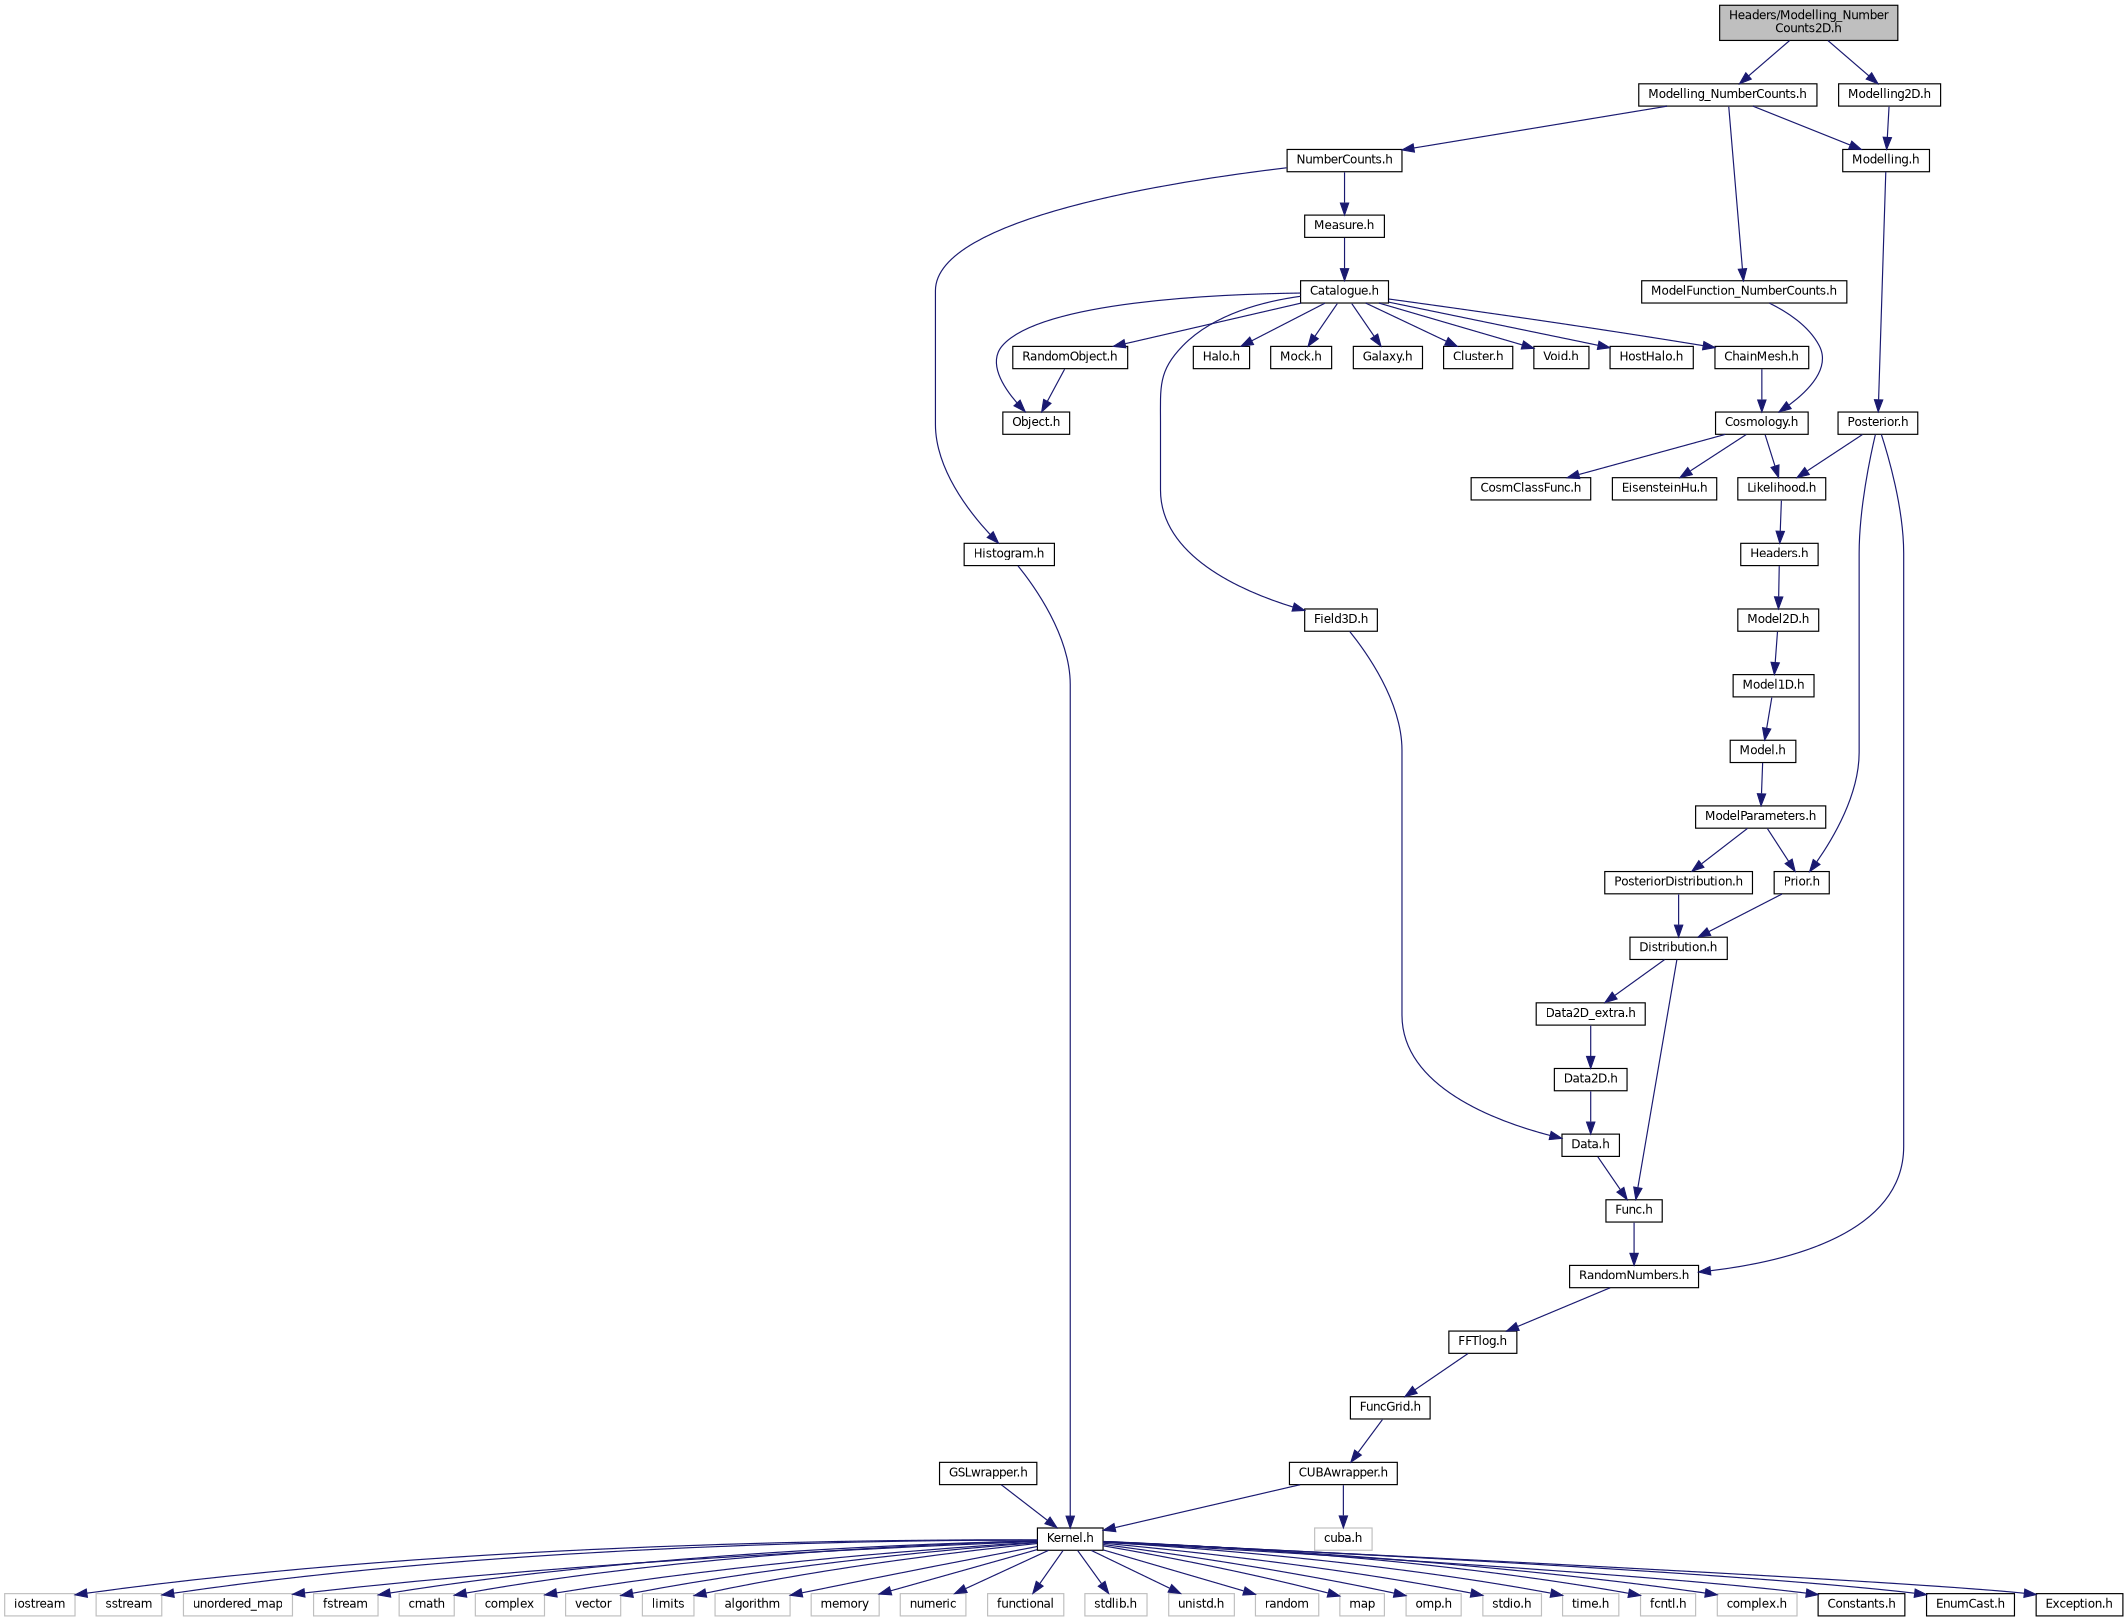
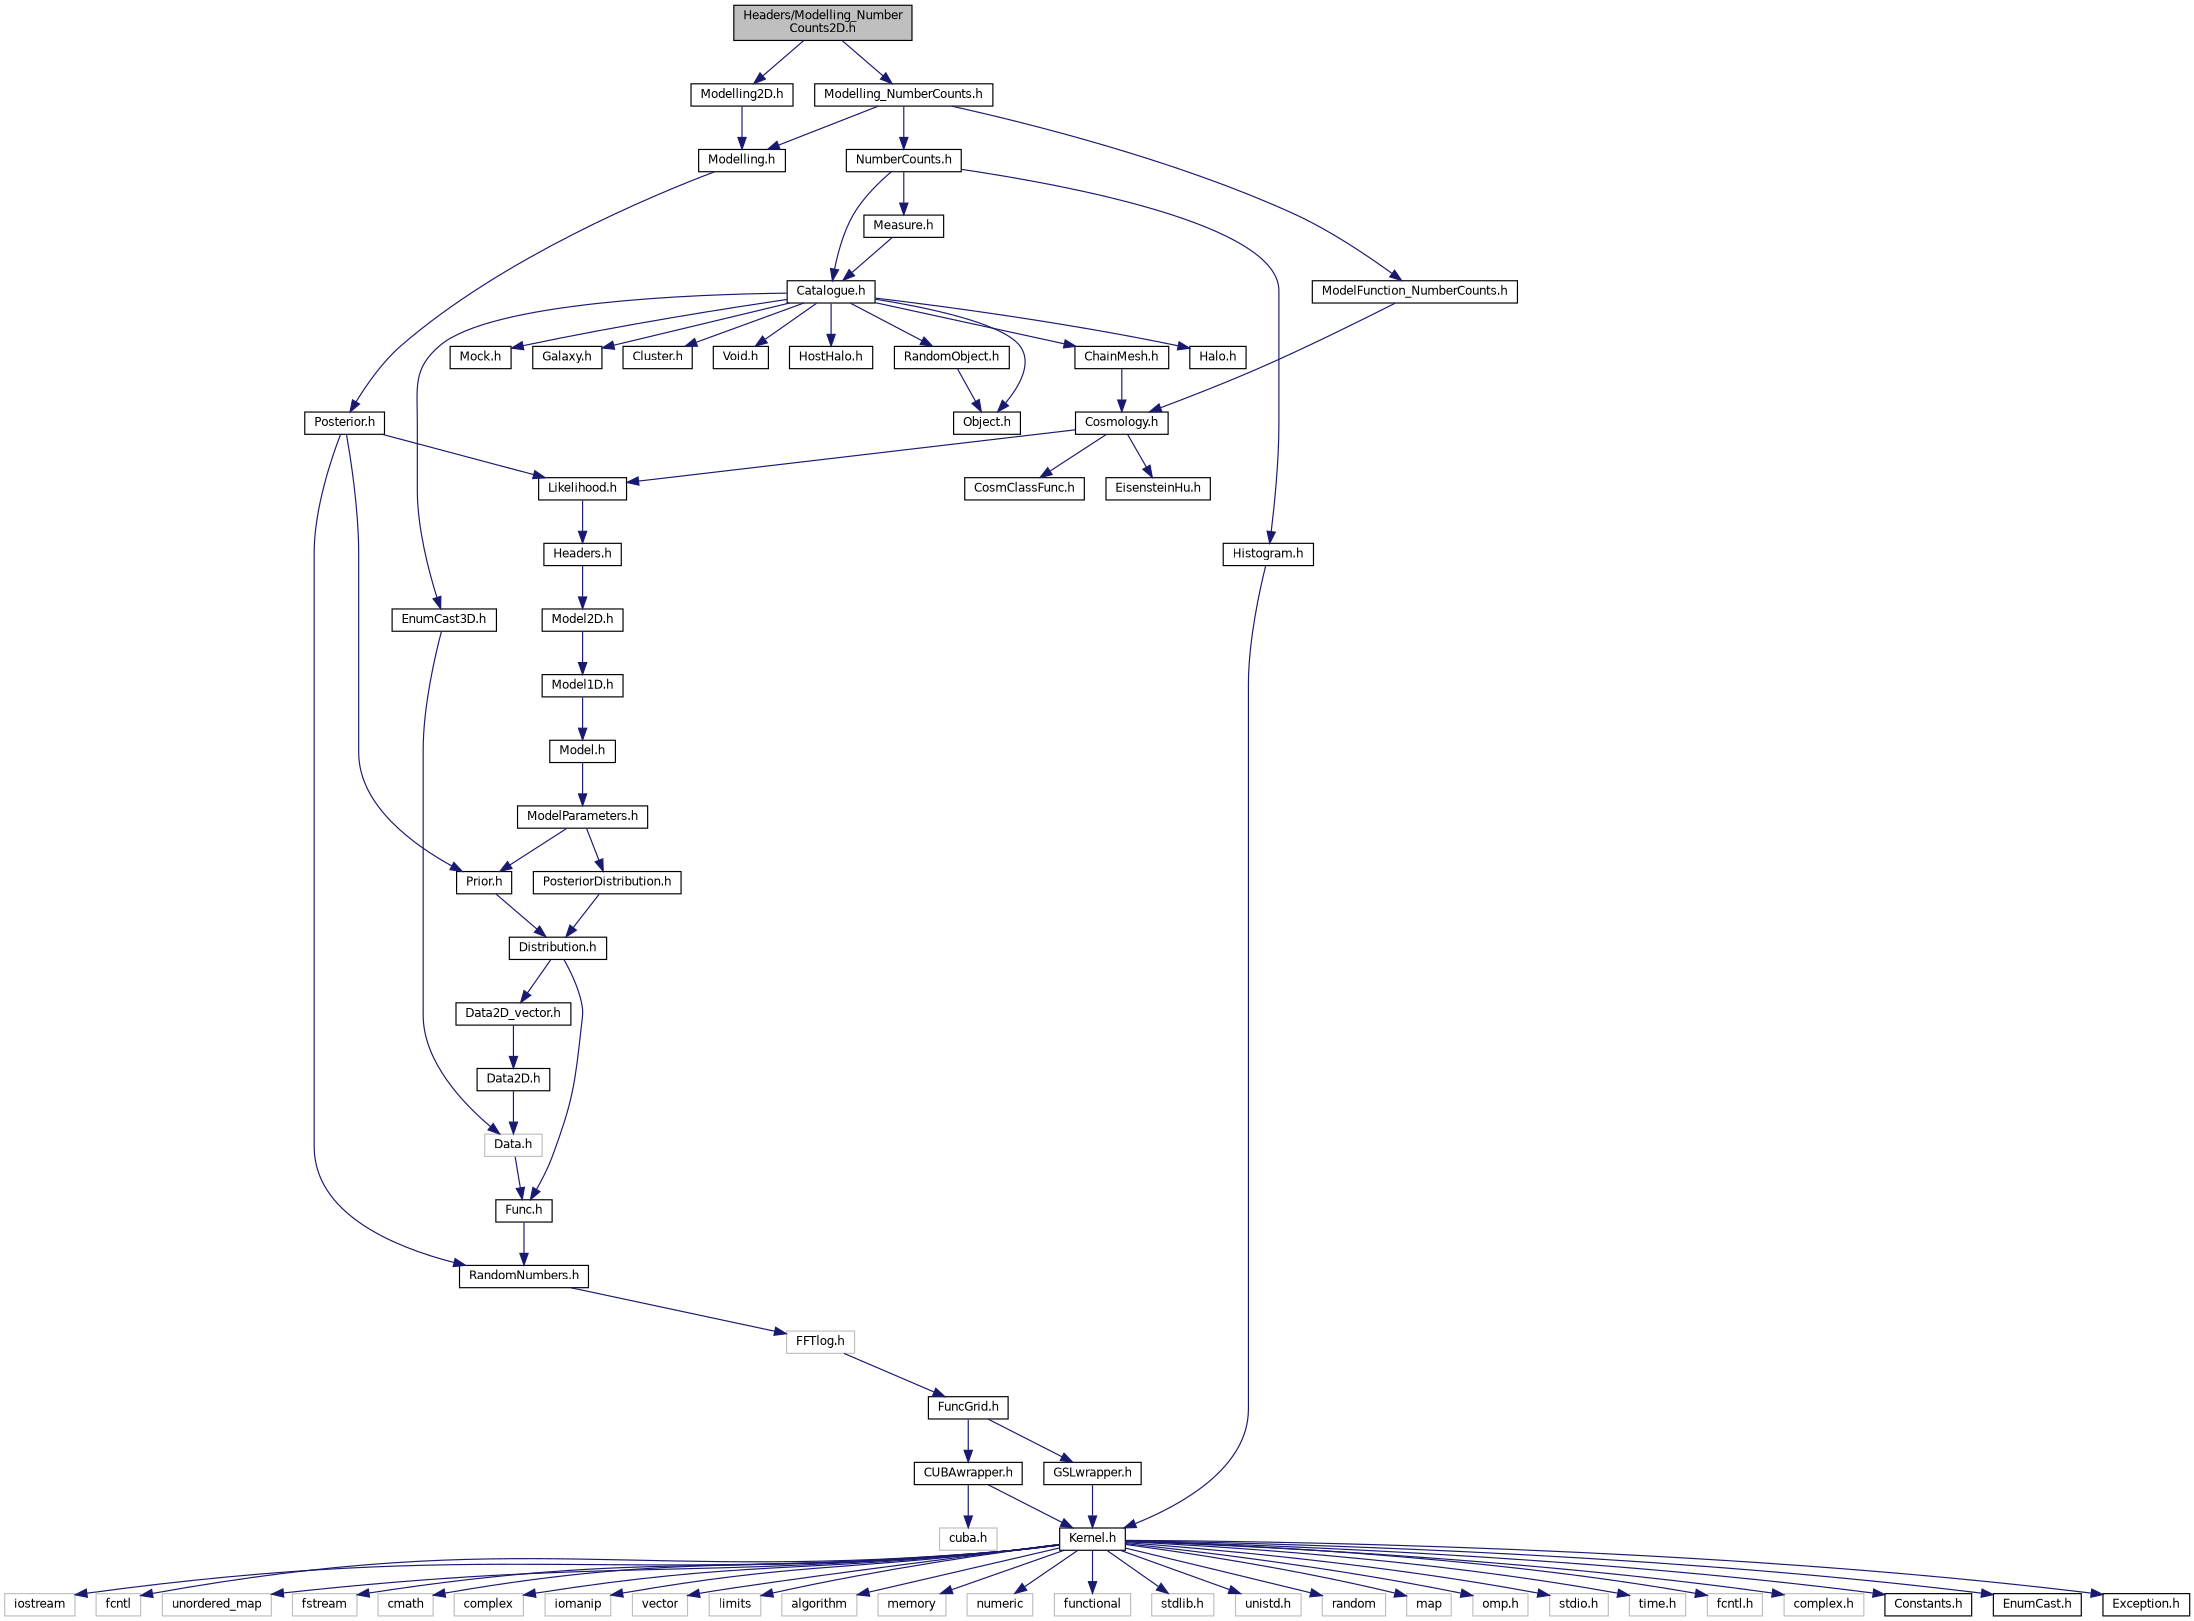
  digraph {
    node [color=black fillcolor=white fontname=Helvetica fontsize=10 shape=record style=filled]
    edge [color=midnightblue fontname=Helvetica fontsize=10 labelfontname=Helvetica labelfontsize=10 style=solid]
    n1 [fillcolor=grey75 fontcolor=black height=0.2 label="Headers/Modelling_Number\lCounts2D.h" width=0.4]
    n2 [height=0.2 label="Modelling2D.h" width=0.4]
    n3 [height=0.2 label="Modelling_NumberCounts.h" width=0.4]
    n4 [height=0.2 label="Modelling.h" width=0.4]
    n5 [height=0.2 label="NumberCounts.h" width=0.4]
    n6 [height=0.2 label="ModelFunction_NumberCounts.h" width=0.4]
    n7 [height=0.2 label="Posterior.h" width=0.4]
    n8 [height=0.2 label="RandomNumbers.h" width=0.4]
    n9 [height=0.2 label="Prior.h" width=0.4]
    n10 [height=0.2 label="Likelihood.h" width=0.4]
-   n11 [height=0.2 label="FFTlog.h" width=0.4]
+   n11 [color=grey75 height=0.2 label="FFTlog.h" width=0.4]
    n12 [height=0.2 label="Distribution.h" width=0.4]
    n13 [height=0.2 label="Headers.h" width=0.4]
    n14 [height=0.2 label="FuncGrid.h" width=0.4]
    n15 [height=0.2 label="GSLwrapper.h" width=0.4]
    n16 [height=0.2 label="CUBAwrapper.h" width=0.4]
    n17 [height=0.2 label="Kernel.h" width=0.4]
    n18 [color=grey75 height=0.2 label="cuba.h" width=0.4]
    n19 [color=grey75 height=0.2 label=iostream width=0.4]
-   n20 [color=grey75 height=0.2 label=sstream width=0.4]
+   n20 [color=grey75 height=0.2 label=fcntl width=0.4]
    n21 [color=grey75 height=0.2 label=unordered_map width=0.4]
    n22 [color=grey75 height=0.2 label=fstream width=0.4]
    n23 [color=grey75 height=0.2 label=cmath width=0.4]
    n24 [color=grey75 height=0.2 label=complex width=0.4]
+   n25 [color=grey75 height=0.2 label=iomanip width=0.4]
    n26 [color=grey75 height=0.2 label=vector width=0.4]
    n27 [color=grey75 height=0.2 label=limits width=0.4]
    n28 [color=grey75 height=0.2 label=algorithm width=0.4]
    n29 [color=grey75 height=0.2 label=memory width=0.4]
    n30 [color=grey75 height=0.2 label=numeric width=0.4]
    n31 [color=grey75 height=0.2 label=functional width=0.4]
    n32 [color=grey75 height=0.2 label="stdlib.h" width=0.4]
    n33 [color=grey75 height=0.2 label="unistd.h" width=0.4]
    n34 [color=grey75 height=0.2 label=random width=0.4]
    n35 [color=grey75 height=0.2 label=map width=0.4]
    n36 [color=grey75 height=0.2 label="omp.h" width=0.4]
    n37 [color=grey75 height=0.2 label="stdio.h" width=0.4]
    n38 [color=grey75 height=0.2 label="time.h" width=0.4]
    n39 [color=grey75 height=0.2 label="fcntl.h" width=0.4]
    n40 [color=grey75 height=0.2 label="complex.h" width=0.4]
    n41 [height=0.2 label="Constants.h" width=0.4]
    n42 [height=0.2 label="EnumCast.h" width=0.4]
    n43 [height=0.2 label="Exception.h" width=0.4]
-   n44 [height=0.2 label="Data2D_extra.h" width=0.4]
+   n44 [height=0.2 label="Data2D_vector.h" width=0.4]
    n45 [height=0.2 label="Func.h" width=0.4]
    n46 [height=0.2 label="Data2D.h" width=0.4]
-   n47 [height=0.2 label="Data.h" width=0.4]
+   n47 [color=grey75 height=0.2 label="Data.h" width=0.4]
    n48 [height=0.2 label="Model2D.h" width=0.4]
    n49 [height=0.2 label="Model1D.h" width=0.4]
    n50 [height=0.2 label="Model.h" width=0.4]
    n51 [height=0.2 label="ModelParameters.h" width=0.4]
    n52 [height=0.2 label="PosteriorDistribution.h" width=0.4]
    n53 [height=0.2 label="Catalogue.h" width=0.4]
    n54 [height=0.2 label="Measure.h" width=0.4]
    n55 [height=0.2 label="Histogram.h" width=0.4]
    n56 [height=0.2 label="Cosmology.h" width=0.4]
-   n57 [height=0.2 label="Field3D.h" width=0.4]
+   n57 [height=0.2 label="EnumCast3D.h" width=0.4]
    n58 [height=0.2 label="ChainMesh.h" width=0.4]
    n59 [height=0.2 label="Object.h" width=0.4]
    n60 [height=0.2 label="RandomObject.h" width=0.4]
    n61 [height=0.2 label="Halo.h" width=0.4]
    n62 [height=0.2 label="Mock.h" width=0.4]
    n63 [height=0.2 label="Galaxy.h" width=0.4]
    n64 [height=0.2 label="Cluster.h" width=0.4]
    n65 [height=0.2 label="Void.h" width=0.4]
    n66 [height=0.2 label="HostHalo.h" width=0.4]
    n67 [height=0.2 label="EisensteinHu.h" width=0.4]
    n68 [height=0.2 label="CosmClassFunc.h" width=0.4]
    n1 -> n2
    n1 -> n3
    n2 -> n4
    n3 -> n4
    n3 -> n5
    n3 -> n6
    n4 -> n7
+   n5 -> n53
    n5 -> n54
    n5 -> n55
    n6 -> n56
    n7 -> n8
    n7 -> n9
    n7 -> n10
    n8 -> n11
    n9 -> n12
    n10 -> n13
    n11 -> n14
    n12 -> n44
    n12 -> n45
    n13 -> n48
+   n14 -> n15
    n14 -> n16
    n15 -> n17
    n16 -> n17
    n16 -> n18
    n17 -> n19
    n17 -> n20
    n17 -> n21
    n17 -> n22
    n17 -> n23
    n17 -> n24
+   n17 -> n25
    n17 -> n26
    n17 -> n27
    n17 -> n28
    n17 -> n29
    n17 -> n30
    n17 -> n31
    n17 -> n32
    n17 -> n33
    n17 -> n34
    n17 -> n35
    n17 -> n36
    n17 -> n37
    n17 -> n38
    n17 -> n39
    n17 -> n40
    n17 -> n41
    n17 -> n42
    n17 -> n43
    n44 -> n46
    n45 -> n8
    n46 -> n47
    n47 -> n45
    n48 -> n49
    n49 -> n50
    n50 -> n51
    n51 -> n9
    n51 -> n52
    n52 -> n12
    n53 -> n57
    n53 -> n58
    n53 -> n59
    n53 -> n60
    n53 -> n61
    n53 -> n62
    n53 -> n63
    n53 -> n64
    n53 -> n65
    n53 -> n66
    n54 -> n53
    n55 -> n17
    n56 -> n10
    n56 -> n67
    n56 -> n68
    n57 -> n47
    n58 -> n56
    n60 -> n59
  }
